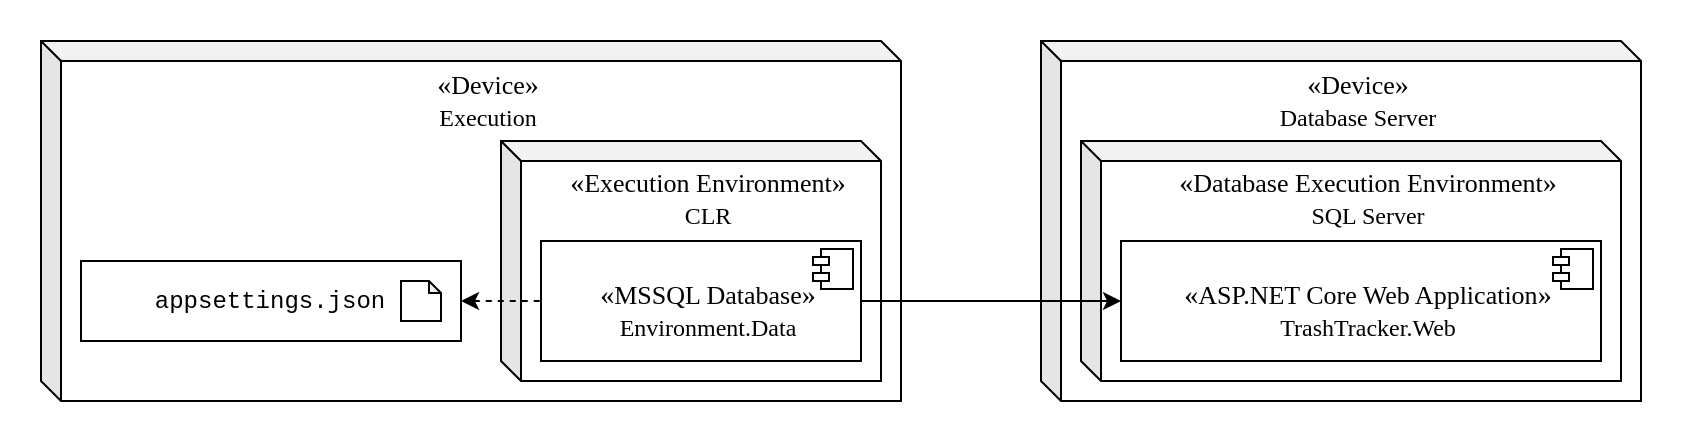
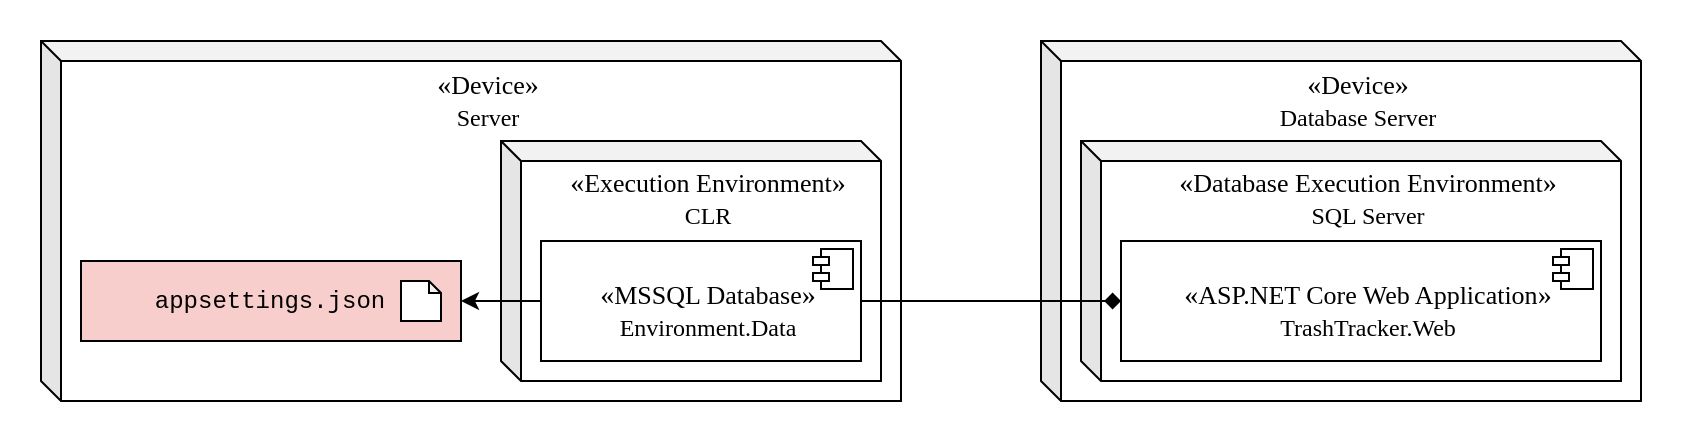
  <mxCell id="0" />
  <mxCell id="1" parent="0" />
  <mxCell id="2" value="" style="group" vertex="1" connectable="0" parent="1"><mxGeometry x="20" y="20" width="430" height="180" as="geometry" /></mxCell>
- <mxCell id="3" value="&lt;div&gt;&lt;p style=&quot;margin: 0px 0px 0px 8px;&quot;&gt;&lt;font face=&quot;Garamond&quot;&gt;&lt;font style=&quot;font-size: 14px;&quot;&gt;«&lt;/font&gt;&lt;font style=&quot;font-size: 13px;&quot;&gt;Device&lt;/font&gt;&lt;font style=&quot;font-size: 14px;&quot;&gt;»&lt;/font&gt;&lt;/font&gt;&lt;/p&gt;&lt;p style=&quot;margin: 0px 0px 0px 8px;&quot;&gt;&lt;font face=&quot;Garamond&quot;&gt;Execution&lt;/font&gt;&lt;/p&gt;&lt;p style=&quot;margin: 0px 0px 0px 8px;&quot;&gt;&lt;font face=&quot;Garamond&quot;&gt;&lt;br&gt;&lt;/font&gt;&lt;/p&gt;&lt;p style=&quot;margin: 0px 0px 0px 8px;&quot;&gt;&lt;font face=&quot;Garamond&quot;&gt;&lt;br&gt;&lt;/font&gt;&lt;/p&gt;&lt;p style=&quot;margin: 0px 0px 0px 8px;&quot;&gt;&lt;font face=&quot;Garamond&quot;&gt;&lt;br&gt;&lt;/font&gt;&lt;/p&gt;&lt;p style=&quot;margin: 0px 0px 0px 8px;&quot;&gt;&lt;font face=&quot;Garamond&quot;&gt;&lt;br&gt;&lt;/font&gt;&lt;/p&gt;&lt;p style=&quot;margin: 0px 0px 0px 8px;&quot;&gt;&lt;font face=&quot;Garamond&quot;&gt;&lt;br&gt;&lt;/font&gt;&lt;/p&gt;&lt;p style=&quot;margin: 0px 0px 0px 8px;&quot;&gt;&lt;font face=&quot;Garamond&quot;&gt;&lt;br&gt;&lt;/font&gt;&lt;/p&gt;&lt;p style=&quot;margin: 0px 0px 0px 8px;&quot;&gt;&lt;font face=&quot;Garamond&quot;&gt;&lt;br&gt;&lt;/font&gt;&lt;/p&gt;&lt;p style=&quot;margin: 0px 0px 0px 8px;&quot;&gt;&lt;font face=&quot;Garamond&quot;&gt;&lt;br&gt;&lt;/font&gt;&lt;/p&gt;&lt;p style=&quot;margin: 0px 0px 0px 8px;&quot;&gt;&lt;font face=&quot;Garamond&quot;&gt;&lt;br&gt;&lt;/font&gt;&lt;/p&gt;&lt;/div&gt;" style="shape=cube;whiteSpace=wrap;html=1;boundedLbl=1;backgroundOutline=1;darkOpacity=0.05;darkOpacity2=0.1;size=10;container=0;" vertex="1" parent="2"><mxGeometry width="430" height="180" as="geometry" /></mxCell>
+ <mxCell id="3" value="&lt;div&gt;&lt;p style=&quot;margin: 0px 0px 0px 8px;&quot;&gt;&lt;font face=&quot;Garamond&quot;&gt;&lt;font style=&quot;font-size: 14px;&quot;&gt;«&lt;/font&gt;&lt;font style=&quot;font-size: 13px;&quot;&gt;Device&lt;/font&gt;&lt;font style=&quot;font-size: 14px;&quot;&gt;»&lt;/font&gt;&lt;/font&gt;&lt;/p&gt;&lt;p style=&quot;margin: 0px 0px 0px 8px;&quot;&gt;&lt;font face=&quot;Garamond&quot;&gt;Server&lt;/font&gt;&lt;/p&gt;&lt;p style=&quot;margin: 0px 0px 0px 8px;&quot;&gt;&lt;font face=&quot;Garamond&quot;&gt;&lt;br&gt;&lt;/font&gt;&lt;/p&gt;&lt;p style=&quot;margin: 0px 0px 0px 8px;&quot;&gt;&lt;font face=&quot;Garamond&quot;&gt;&lt;br&gt;&lt;/font&gt;&lt;/p&gt;&lt;p style=&quot;margin: 0px 0px 0px 8px;&quot;&gt;&lt;font face=&quot;Garamond&quot;&gt;&lt;br&gt;&lt;/font&gt;&lt;/p&gt;&lt;p style=&quot;margin: 0px 0px 0px 8px;&quot;&gt;&lt;font face=&quot;Garamond&quot;&gt;&lt;br&gt;&lt;/font&gt;&lt;/p&gt;&lt;p style=&quot;margin: 0px 0px 0px 8px;&quot;&gt;&lt;font face=&quot;Garamond&quot;&gt;&lt;br&gt;&lt;/font&gt;&lt;/p&gt;&lt;p style=&quot;margin: 0px 0px 0px 8px;&quot;&gt;&lt;font face=&quot;Garamond&quot;&gt;&lt;br&gt;&lt;/font&gt;&lt;/p&gt;&lt;p style=&quot;margin: 0px 0px 0px 8px;&quot;&gt;&lt;font face=&quot;Garamond&quot;&gt;&lt;br&gt;&lt;/font&gt;&lt;/p&gt;&lt;p style=&quot;margin: 0px 0px 0px 8px;&quot;&gt;&lt;font face=&quot;Garamond&quot;&gt;&lt;br&gt;&lt;/font&gt;&lt;/p&gt;&lt;p style=&quot;margin: 0px 0px 0px 8px;&quot;&gt;&lt;font face=&quot;Garamond&quot;&gt;&lt;br&gt;&lt;/font&gt;&lt;/p&gt;&lt;/div&gt;" style="shape=cube;whiteSpace=wrap;html=1;boundedLbl=1;backgroundOutline=1;darkOpacity=0.05;darkOpacity2=0.1;size=10;container=0;" vertex="1" parent="2"><mxGeometry width="430" height="180" as="geometry" /></mxCell>
  <mxCell id="4" value="&lt;div&gt;&lt;p style=&quot;margin: 0px 0px 0px 8px;&quot;&gt;&lt;font face=&quot;Garamond&quot;&gt;&lt;font style=&quot;font-size: 14px;&quot;&gt;«&lt;/font&gt;&lt;font style=&quot;font-size: 13px;&quot;&gt;Execution Environment&lt;/font&gt;&lt;font style=&quot;font-size: 14px;&quot;&gt;»&lt;/font&gt;&lt;/font&gt;&lt;/p&gt;&lt;p style=&quot;margin: 0px 0px 0px 8px;&quot;&gt;&lt;font face=&quot;Garamond&quot;&gt;CLR&lt;/font&gt;&lt;/p&gt;&lt;p style=&quot;margin: 0px 0px 0px 8px;&quot;&gt;&lt;font face=&quot;Garamond&quot;&gt;&lt;br&gt;&lt;/font&gt;&lt;/p&gt;&lt;p style=&quot;margin: 0px 0px 0px 8px;&quot;&gt;&lt;font face=&quot;Garamond&quot;&gt;&lt;br&gt;&lt;/font&gt;&lt;/p&gt;&lt;p style=&quot;margin: 0px 0px 0px 8px;&quot;&gt;&lt;font face=&quot;Garamond&quot;&gt;&lt;br&gt;&lt;/font&gt;&lt;/p&gt;&lt;p style=&quot;margin: 0px 0px 0px 8px;&quot;&gt;&lt;font face=&quot;Garamond&quot;&gt;&lt;br&gt;&lt;/font&gt;&lt;/p&gt;&lt;p style=&quot;margin: 0px 0px 0px 8px;&quot;&gt;&lt;font face=&quot;Garamond&quot;&gt;&lt;br&gt;&lt;/font&gt;&lt;/p&gt;&lt;/div&gt;" style="shape=cube;whiteSpace=wrap;html=1;boundedLbl=1;backgroundOutline=1;darkOpacity=0.05;darkOpacity2=0.1;size=10;container=0;" vertex="1" parent="2"><mxGeometry x="230" y="50" width="190" height="120" as="geometry" /></mxCell>
  <mxCell id="5" value="&lt;p style=&quot;margin:0px;margin-top:6px;text-align:center;&quot;&gt;&lt;font face=&quot;Garamond&quot;&gt;&lt;br&gt;&lt;/font&gt;&lt;/p&gt;&lt;p style=&quot;margin: 0px 0px 0px 8px;&quot;&gt;&lt;font face=&quot;Garamond&quot;&gt;&lt;font style=&quot;font-size: 14px;&quot;&gt;«&lt;/font&gt;&lt;span style=&quot;font-size: 13px;&quot;&gt;MSSQL Database&lt;/span&gt;&lt;font style=&quot;font-size: 14px;&quot;&gt;»&lt;/font&gt;&lt;/font&gt;&lt;/p&gt;&lt;p style=&quot;margin: 0px 0px 0px 8px;&quot;&gt;&lt;font face=&quot;Garamond&quot; style=&quot;font-size: 12px;&quot;&gt;Environment.Data&lt;/font&gt;&lt;/p&gt;" style="align=center;overflow=fill;html=1;dropTarget=0;whiteSpace=wrap;container=0;" parent="2" vertex="1"><mxGeometry x="250" y="100" width="160" height="60" as="geometry" /></mxCell>
  <mxCell id="6" value="" style="shape=component;jettyWidth=8;jettyHeight=4;container=0;" parent="2" vertex="1"><mxGeometry x="386" y="104" width="20" height="20" as="geometry"><mxPoint x="-24" y="4" as="offset" /></mxGeometry></mxCell>
  <mxCell id="7" value="" style="group" vertex="1" connectable="0" parent="2"><mxGeometry x="20" y="110" width="190" height="40" as="geometry" /></mxCell>
- <mxCell id="8" value="&lt;font face=&quot;Courier New&quot;&gt;appsettings.json&lt;/font&gt;" style="html=1;dropTarget=0;whiteSpace=wrap;" vertex="1" parent="7"><mxGeometry width="190" height="40" as="geometry" /></mxCell>
+ <mxCell id="8" value="&lt;font face=&quot;Courier New&quot;&gt;appsettings.json&lt;/font&gt;" style="html=1;dropTarget=0;whiteSpace=wrap;fillColor=#f8cecc;" vertex="1" parent="7"><mxGeometry width="190" height="40" as="geometry" /></mxCell>
  <mxCell id="9" value="" style="shape=note;whiteSpace=wrap;html=1;backgroundOutline=1;darkOpacity=0.05;size=6;" vertex="1" parent="7"><mxGeometry x="160" y="10" width="20" height="20" as="geometry" /></mxCell>
- <mxCell id="10" style="edgeStyle=orthogonalEdgeStyle;rounded=0;orthogonalLoop=1;jettySize=auto;html=1;exitX=1;exitY=0.5;exitDx=0;exitDy=0;entryX=0;entryY=0.5;entryDx=0;entryDy=0;endArrow=none;endFill=0;startArrow=classic;startFill=1;dashed=1;" edge="1" parent="2" source="8" target="5"><mxGeometry relative="1" as="geometry" /></mxCell>
+ <mxCell id="10" style="edgeStyle=orthogonalEdgeStyle;rounded=0;orthogonalLoop=1;jettySize=auto;html=1;exitX=1;exitY=0.5;exitDx=0;exitDy=0;entryX=0;entryY=0.5;entryDx=0;entryDy=0;endArrow=none;endFill=0;startArrow=classic;startFill=1;" edge="1" parent="2" source="8" target="5"><mxGeometry relative="1" as="geometry" /></mxCell>
  <mxCell id="11" value="" style="group" vertex="1" connectable="0" parent="1"><mxGeometry x="520" y="20" width="300" height="180" as="geometry" /></mxCell>
  <mxCell id="12" value="&lt;p style=&quot;margin: 0px 0px 0px 8px;&quot;&gt;&lt;font face=&quot;Garamond&quot;&gt;&lt;font style=&quot;font-size: 14px;&quot;&gt;«&lt;/font&gt;&lt;font style=&quot;font-size: 13px;&quot;&gt;Device&lt;/font&gt;&lt;font style=&quot;font-size: 14px;&quot;&gt;»&lt;/font&gt;&lt;/font&gt;&lt;/p&gt;&lt;p style=&quot;margin: 0px 0px 0px 8px;&quot;&gt;&lt;font face=&quot;Garamond&quot;&gt;Database Server&lt;/font&gt;&lt;/p&gt;&lt;p style=&quot;margin: 0px 0px 0px 8px;&quot;&gt;&lt;font face=&quot;Garamond&quot;&gt;&lt;br&gt;&lt;/font&gt;&lt;/p&gt;&lt;p style=&quot;margin: 0px 0px 0px 8px;&quot;&gt;&lt;font face=&quot;Garamond&quot;&gt;&lt;br&gt;&lt;/font&gt;&lt;/p&gt;&lt;p style=&quot;margin: 0px 0px 0px 8px;&quot;&gt;&lt;font face=&quot;Garamond&quot;&gt;&lt;br&gt;&lt;/font&gt;&lt;/p&gt;&lt;p style=&quot;margin: 0px 0px 0px 8px;&quot;&gt;&lt;font face=&quot;Garamond&quot;&gt;&lt;br&gt;&lt;/font&gt;&lt;/p&gt;&lt;p style=&quot;margin: 0px 0px 0px 8px;&quot;&gt;&lt;font face=&quot;Garamond&quot;&gt;&lt;br&gt;&lt;/font&gt;&lt;/p&gt;&lt;p style=&quot;margin: 0px 0px 0px 8px;&quot;&gt;&lt;font face=&quot;Garamond&quot;&gt;&lt;br&gt;&lt;/font&gt;&lt;/p&gt;&lt;p style=&quot;margin: 0px 0px 0px 8px;&quot;&gt;&lt;font face=&quot;Garamond&quot;&gt;&lt;br&gt;&lt;/font&gt;&lt;/p&gt;&lt;p style=&quot;margin: 0px 0px 0px 8px;&quot;&gt;&lt;font face=&quot;Garamond&quot;&gt;&lt;br&gt;&lt;/font&gt;&lt;/p&gt;&lt;p style=&quot;margin: 0px 0px 0px 8px;&quot;&gt;&lt;font face=&quot;Garamond&quot;&gt;&lt;br&gt;&lt;/font&gt;&lt;/p&gt;" style="shape=cube;whiteSpace=wrap;html=1;boundedLbl=1;backgroundOutline=1;darkOpacity=0.05;darkOpacity2=0.1;size=10;" vertex="1" parent="11"><mxGeometry width="300" height="180" as="geometry" /></mxCell>
  <mxCell id="13" value="&lt;p style=&quot;margin: 0px 0px 0px 8px;&quot;&gt;&lt;font face=&quot;Garamond&quot;&gt;&lt;font style=&quot;font-size: 14px;&quot;&gt;«&lt;/font&gt;&lt;font style=&quot;font-size: 13px;&quot;&gt;Database Execution Environment&lt;/font&gt;&lt;font style=&quot;font-size: 14px;&quot;&gt;»&lt;/font&gt;&lt;/font&gt;&lt;/p&gt;&lt;p style=&quot;margin: 0px 0px 0px 8px;&quot;&gt;&lt;font face=&quot;Garamond&quot;&gt;SQL Server&lt;/font&gt;&lt;/p&gt;&lt;p style=&quot;margin: 0px 0px 0px 8px;&quot;&gt;&lt;font face=&quot;Garamond&quot;&gt;&lt;br&gt;&lt;/font&gt;&lt;/p&gt;&lt;p style=&quot;margin: 0px 0px 0px 8px;&quot;&gt;&lt;font face=&quot;Garamond&quot;&gt;&lt;br&gt;&lt;/font&gt;&lt;/p&gt;&lt;p style=&quot;margin: 0px 0px 0px 8px;&quot;&gt;&lt;font face=&quot;Garamond&quot;&gt;&lt;br&gt;&lt;/font&gt;&lt;/p&gt;&lt;p style=&quot;margin: 0px 0px 0px 8px;&quot;&gt;&lt;font face=&quot;Garamond&quot;&gt;&lt;br&gt;&lt;/font&gt;&lt;/p&gt;&lt;p style=&quot;margin: 0px 0px 0px 8px;&quot;&gt;&lt;br&gt;&lt;/p&gt;" style="shape=cube;whiteSpace=wrap;html=1;boundedLbl=1;backgroundOutline=1;darkOpacity=0.05;darkOpacity2=0.1;size=10;" vertex="1" parent="11"><mxGeometry x="20" y="50" width="270" height="120" as="geometry" /></mxCell>
  <mxCell id="14" value="&lt;p style=&quot;margin:0px;margin-top:6px;text-align:center;&quot;&gt;&lt;font face=&quot;Garamond&quot;&gt;&lt;br&gt;&lt;/font&gt;&lt;/p&gt;&lt;p style=&quot;margin: 0px 0px 0px 8px;&quot;&gt;&lt;font face=&quot;Garamond&quot;&gt;&lt;font style=&quot;font-size: 14px;&quot;&gt;«&lt;/font&gt;&lt;font style=&quot;font-size: 13px;&quot;&gt;ASP.NET Core Web Application&lt;/font&gt;&lt;font style=&quot;font-size: 14px;&quot;&gt;»&lt;/font&gt;&lt;/font&gt;&lt;/p&gt;&lt;p style=&quot;margin: 0px 0px 0px 8px;&quot;&gt;&lt;font face=&quot;Garamond&quot; style=&quot;font-size: 12px;&quot;&gt;TrashTracker.Web&lt;/font&gt;&lt;/p&gt;" style="align=center;overflow=fill;html=1;dropTarget=0;whiteSpace=wrap;" parent="11" vertex="1"><mxGeometry x="40" y="100" width="240" height="60" as="geometry" /></mxCell>
  <mxCell id="15" value="" style="shape=component;jettyWidth=8;jettyHeight=4;" parent="14" vertex="1"><mxGeometry x="1" width="20" height="20" relative="1" as="geometry"><mxPoint x="-24" y="4" as="offset" /></mxGeometry></mxCell>
- <mxCell id="16" style="edgeStyle=orthogonalEdgeStyle;rounded=0;orthogonalLoop=1;jettySize=auto;html=1;exitX=1;exitY=0.5;exitDx=0;exitDy=0;entryX=0;entryY=0.5;entryDx=0;entryDy=0;" edge="1" parent="1" source="5" target="14"><mxGeometry relative="1" as="geometry" /></mxCell>
+ <mxCell id="16" style="edgeStyle=orthogonalEdgeStyle;rounded=0;orthogonalLoop=1;jettySize=auto;html=1;exitX=1;exitY=0.5;exitDx=0;exitDy=0;entryX=0;entryY=0.5;entryDx=0;entryDy=0;endArrow=diamond;" edge="1" parent="1" source="5" target="14"><mxGeometry relative="1" as="geometry" /></mxCell>
